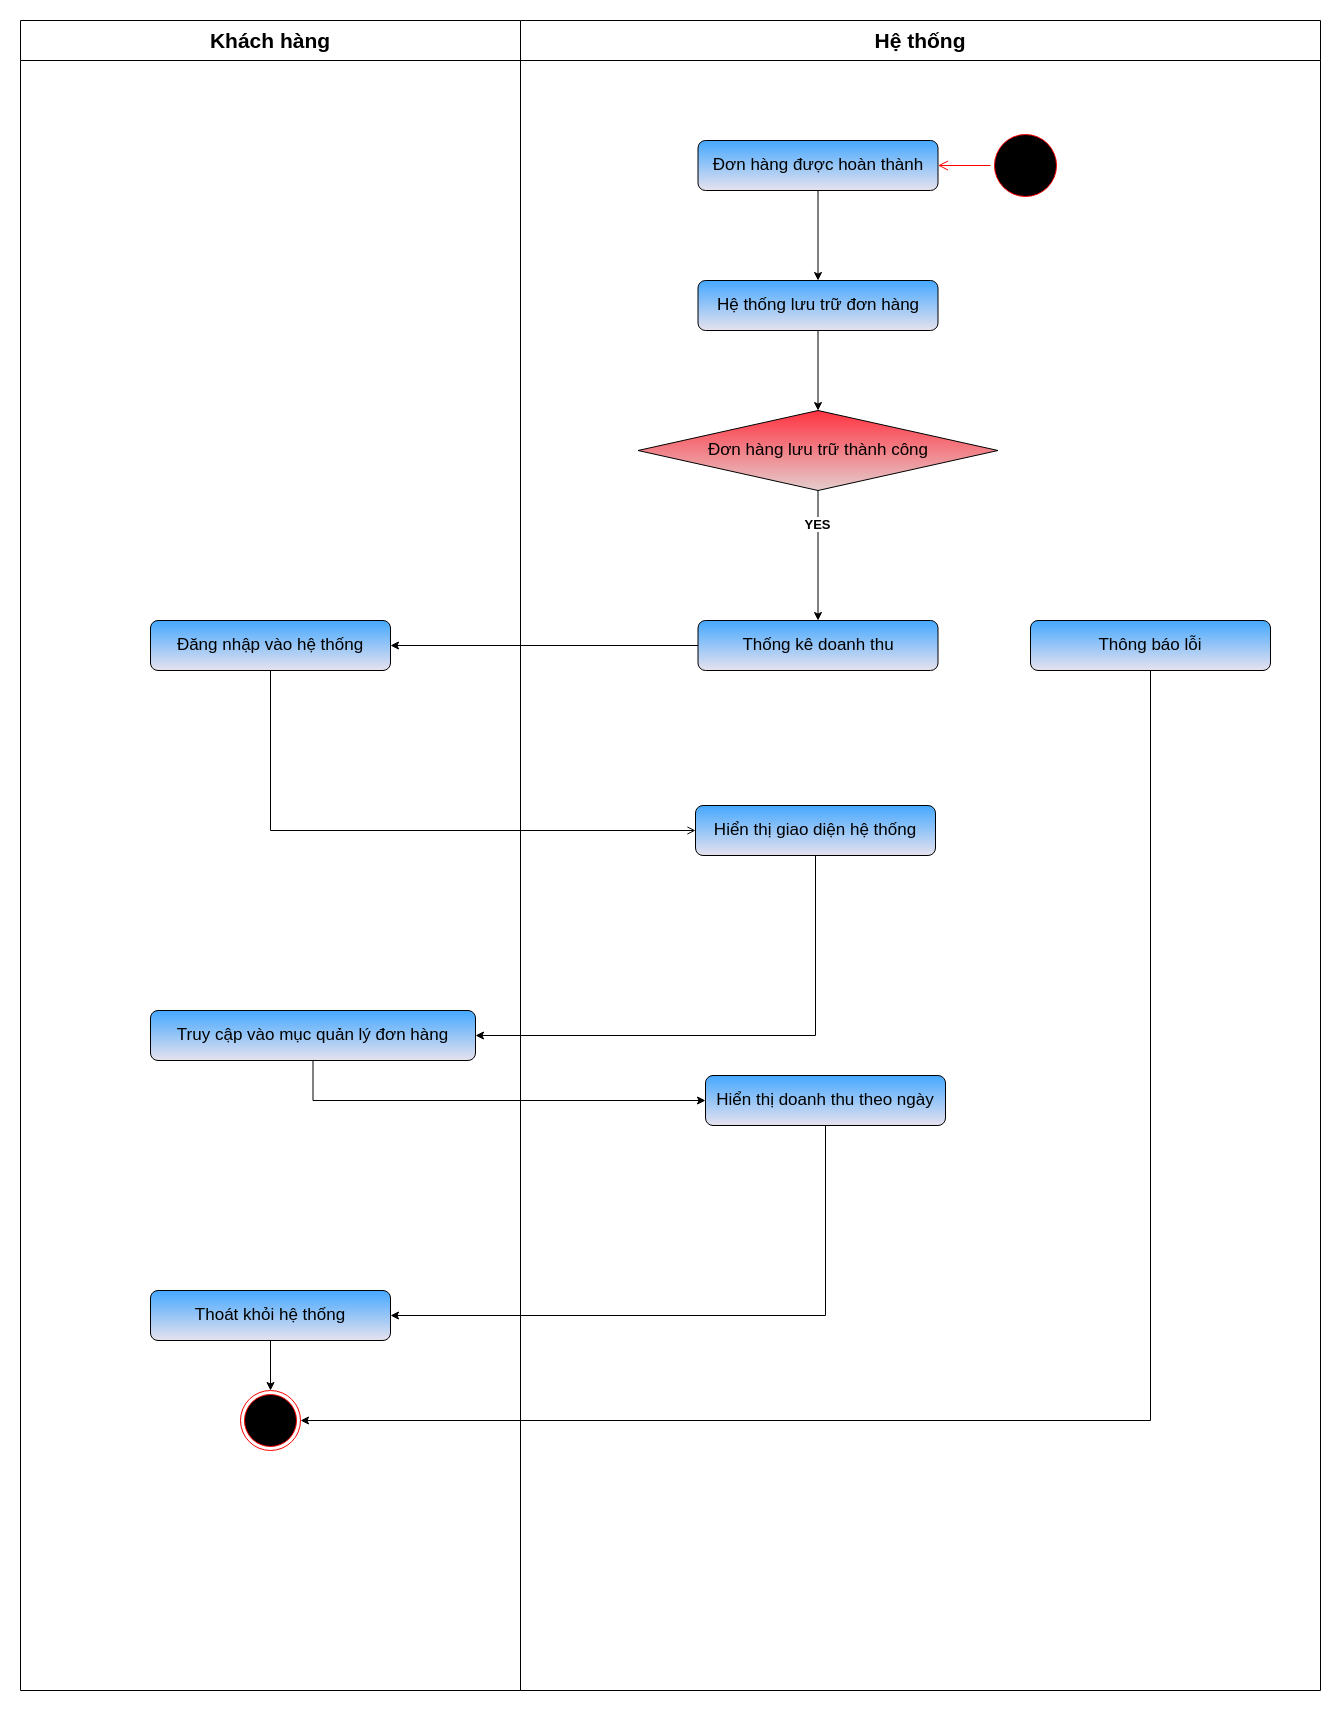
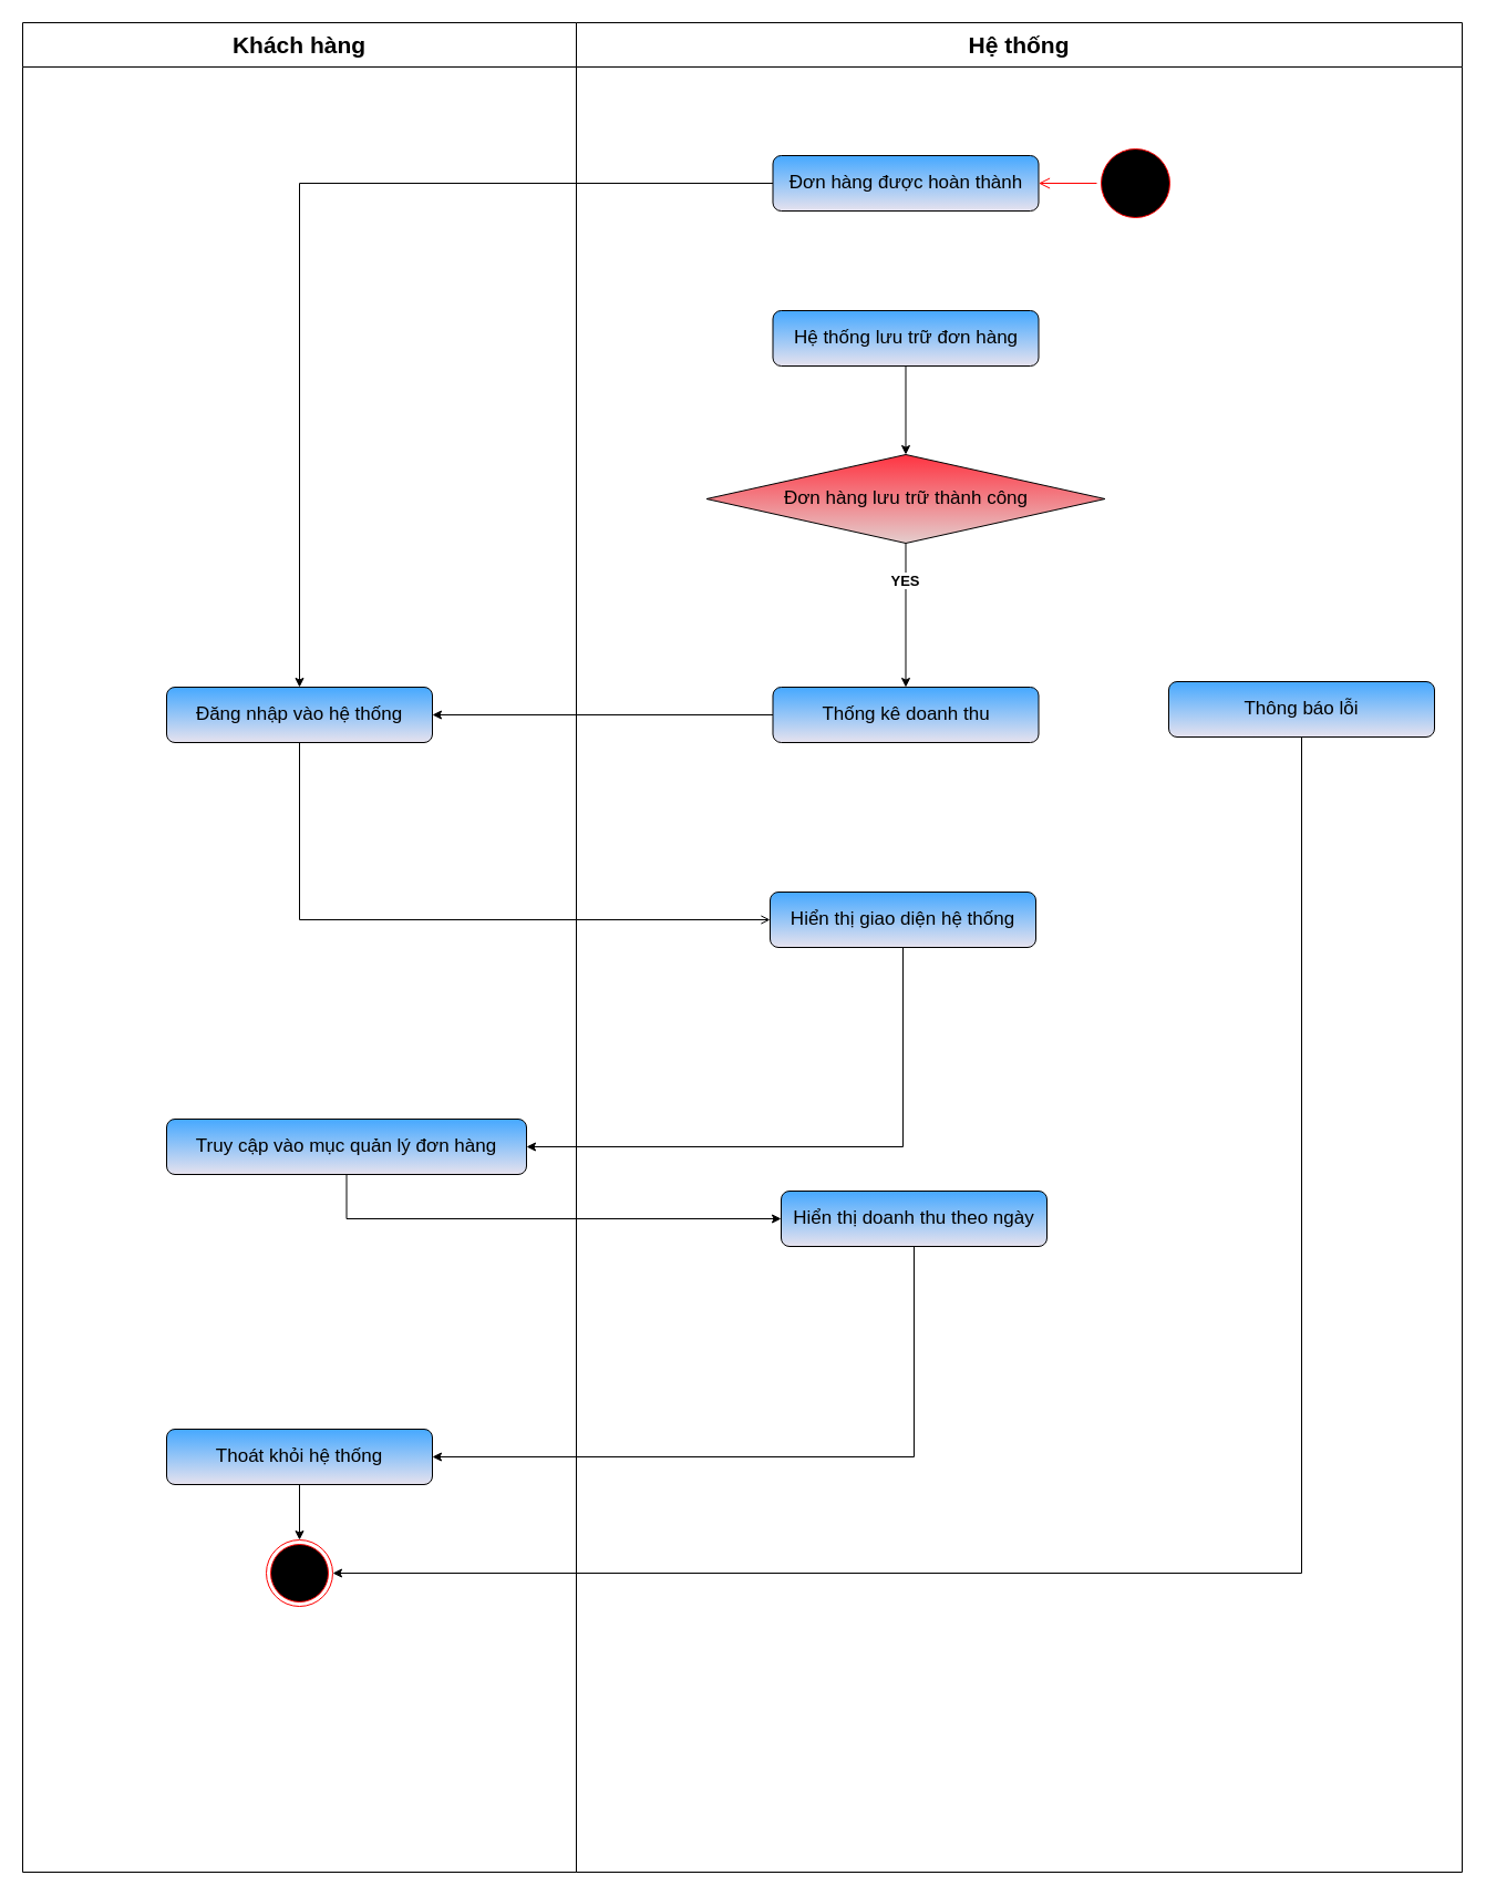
  <mxCell id="0" />
  <mxCell id="1" parent="0" />
  <mxCell id="2" value="Khách hàng" style="swimlane;whiteSpace=wrap;html=1;fontSize=21;startSize=40;" parent="1" vertex="1"><mxGeometry x="20" y="20" width="500" height="1670" as="geometry" /></mxCell>
  <mxCell id="3" value="Đăng nhập vào hệ thống" style="rounded=1;whiteSpace=wrap;html=1;fontSize=17;fillColor=#45A8FF;gradientColor=#E6E2EE;" vertex="1" parent="2"><mxGeometry x="130" y="600" width="240" height="50" as="geometry" /></mxCell>
  <mxCell id="4" value="Truy cập vào mục quản lý đơn hàng" style="rounded=1;whiteSpace=wrap;html=1;fontSize=17;fillColor=#45A8FF;gradientColor=#E6E2EE;" vertex="1" parent="2"><mxGeometry x="130" y="990" width="325" height="50" as="geometry" /></mxCell>
  <mxCell id="5" value="Thoát khỏi hệ thống" style="rounded=1;whiteSpace=wrap;html=1;fontSize=17;fillColor=#45A8FF;gradientColor=#E6E2EE;" parent="2" vertex="1"><mxGeometry x="130" y="1270" width="240" height="50" as="geometry" /></mxCell>
  <mxCell id="6" style="edgeStyle=orthogonalEdgeStyle;rounded=0;orthogonalLoop=1;jettySize=auto;html=1;entryX=0.5;entryY=0;entryDx=0;entryDy=0;" parent="2" source="5" target="7" edge="1"><mxGeometry relative="1" as="geometry" /></mxCell>
  <mxCell id="7" value="" style="ellipse;html=1;shape=endState;fillColor=#000000;strokeColor=#ff0000;" parent="2" vertex="1"><mxGeometry x="220" y="1370" width="60" height="60" as="geometry" /></mxCell>
  <mxCell id="8" value="Hệ thống" style="swimlane;whiteSpace=wrap;html=1;fontSize=21;startSize=40;" parent="1" vertex="1"><mxGeometry x="520" y="20" width="800" height="1670" as="geometry" /></mxCell>
  <mxCell id="9" value="" style="ellipse;html=1;shape=startState;fillColor=#000000;strokeColor=#ff0000;" parent="8" vertex="1"><mxGeometry x="470" y="110" width="70" height="70" as="geometry" /></mxCell>
  <mxCell id="10" value="" style="edgeStyle=orthogonalEdgeStyle;html=1;verticalAlign=bottom;endArrow=open;endSize=8;strokeColor=#ff0000;rounded=0;entryX=1;entryY=0.5;entryDx=0;entryDy=0;" parent="8" source="9" target="12" edge="1"><mxGeometry relative="1" as="geometry"><mxPoint x="177.5" y="145" as="targetPoint" /></mxGeometry></mxCell>
- <mxCell id="11" style="edgeStyle=orthogonalEdgeStyle;rounded=0;orthogonalLoop=1;jettySize=auto;html=1;entryX=0.5;entryY=0;entryDx=0;entryDy=0;" edge="1" parent="8" source="12" target="14"><mxGeometry relative="1" as="geometry" /></mxCell>
+ <mxCell id="11" style="edgeStyle=orthogonalEdgeStyle;rounded=0;orthogonalLoop=1;jettySize=auto;html=1;" edge="1" parent="8" source="12" target="3"><mxGeometry relative="1" as="geometry" /></mxCell>
  <mxCell id="12" value="Đơn hàng được hoàn thành" style="rounded=1;whiteSpace=wrap;html=1;fontSize=17;fillColor=#45A8FF;gradientColor=#E6E2EE;" parent="8" vertex="1"><mxGeometry x="177.5" y="120" width="240" height="50" as="geometry" /></mxCell>
  <mxCell id="13" style="edgeStyle=orthogonalEdgeStyle;rounded=0;orthogonalLoop=1;jettySize=auto;html=1;entryX=0.5;entryY=0;entryDx=0;entryDy=0;" edge="1" parent="8" source="14" target="19"><mxGeometry relative="1" as="geometry" /></mxCell>
  <mxCell id="14" value="Hệ thống lưu trữ đơn hàng" style="rounded=1;whiteSpace=wrap;html=1;fontSize=17;fillColor=#45A8FF;gradientColor=#E6E2EE;" vertex="1" parent="8"><mxGeometry x="177.5" y="260" width="240" height="50" as="geometry" /></mxCell>
  <mxCell id="15" value="Thống kê doanh thu" style="rounded=1;whiteSpace=wrap;html=1;fontSize=17;fillColor=#45A8FF;gradientColor=#E6E2EE;" vertex="1" parent="8"><mxGeometry x="177.5" y="600" width="240" height="50" as="geometry" /></mxCell>
  <mxCell id="16" value="Hiển thị giao diện hệ thống" style="rounded=1;whiteSpace=wrap;html=1;fontSize=17;fillColor=#45A8FF;gradientColor=#E6E2EE;" vertex="1" parent="8"><mxGeometry x="175" y="785" width="240" height="50" as="geometry" /></mxCell>
  <mxCell id="17" style="edgeStyle=orthogonalEdgeStyle;rounded=0;orthogonalLoop=1;jettySize=auto;html=1;entryX=0.5;entryY=0;entryDx=0;entryDy=0;" edge="1" parent="8" source="19" target="15"><mxGeometry relative="1" as="geometry" /></mxCell>
  <mxCell id="18" value="&lt;span style=&quot;font-size: 13px;&quot;&gt;&lt;b&gt;YES&lt;/b&gt;&lt;/span&gt;" style="edgeLabel;html=1;align=center;verticalAlign=middle;resizable=0;points=[];" vertex="1" connectable="0" parent="17"><mxGeometry x="-0.492" y="-1" relative="1" as="geometry"><mxPoint as="offset" /></mxGeometry></mxCell>
  <mxCell id="19" value="Đơn hàng lưu trữ thành công" style="rhombus;whiteSpace=wrap;html=1;fontSize=17;fillStyle=hatch;fillColor=#FF3341;gradientColor=#e4cdcd;gradientDirection=south;" vertex="1" parent="8"><mxGeometry x="117.5" y="390" width="360" height="80" as="geometry" /></mxCell>
- <mxCell id="20" value="Thông báo lỗi" style="rounded=1;whiteSpace=wrap;html=1;fontSize=17;fillColor=#45A8FF;gradientColor=#E6E2EE;" vertex="1" parent="8"><mxGeometry x="510" y="600" width="240" height="50" as="geometry" /></mxCell>
+ <mxCell id="20" value="Thông báo lỗi" style="rounded=1;whiteSpace=wrap;html=1;fontSize=17;fillColor=#45A8FF;gradientColor=#E6E2EE;" vertex="1" parent="8"><mxGeometry x="535" y="595" width="240" height="50" as="geometry" /></mxCell>
  <mxCell id="21" value="Hiển thị doanh thu theo ngày" style="rounded=1;whiteSpace=wrap;html=1;fontSize=17;fillColor=#45A8FF;gradientColor=#E6E2EE;" vertex="1" parent="8"><mxGeometry x="185" y="1055" width="240" height="50" as="geometry" /></mxCell>
  <mxCell id="22" style="edgeStyle=orthogonalEdgeStyle;rounded=0;orthogonalLoop=1;jettySize=auto;html=1;entryX=1;entryY=0.5;entryDx=0;entryDy=0;" edge="1" parent="1" source="15" target="3"><mxGeometry relative="1" as="geometry" /></mxCell>
  <mxCell id="23" style="edgeStyle=orthogonalEdgeStyle;rounded=0;orthogonalLoop=1;jettySize=auto;html=1;entryX=0;entryY=0.5;entryDx=0;entryDy=0;exitX=0.5;exitY=1;exitDx=0;exitDy=0;endArrow=open;" edge="1" parent="1" source="3" target="16"><mxGeometry relative="1" as="geometry" /></mxCell>
  <mxCell id="24" style="edgeStyle=orthogonalEdgeStyle;rounded=0;orthogonalLoop=1;jettySize=auto;html=1;entryX=1;entryY=0.5;entryDx=0;entryDy=0;exitX=0.5;exitY=1;exitDx=0;exitDy=0;" edge="1" parent="1" source="16" target="4"><mxGeometry relative="1" as="geometry" /></mxCell>
  <mxCell id="25" style="edgeStyle=orthogonalEdgeStyle;rounded=0;orthogonalLoop=1;jettySize=auto;html=1;entryX=1;entryY=0.5;entryDx=0;entryDy=0;exitX=0.5;exitY=1;exitDx=0;exitDy=0;" edge="1" parent="1" source="20" target="7"><mxGeometry relative="1" as="geometry" /></mxCell>
  <mxCell id="26" style="edgeStyle=orthogonalEdgeStyle;rounded=0;orthogonalLoop=1;jettySize=auto;html=1;entryX=0;entryY=0.5;entryDx=0;entryDy=0;exitX=0.5;exitY=1;exitDx=0;exitDy=0;" edge="1" parent="1" source="4" target="21"><mxGeometry relative="1" as="geometry" /></mxCell>
  <mxCell id="27" style="edgeStyle=orthogonalEdgeStyle;rounded=0;orthogonalLoop=1;jettySize=auto;html=1;entryX=1;entryY=0.5;entryDx=0;entryDy=0;exitX=0.5;exitY=1;exitDx=0;exitDy=0;" edge="1" parent="1" source="21" target="5"><mxGeometry relative="1" as="geometry" /></mxCell>
